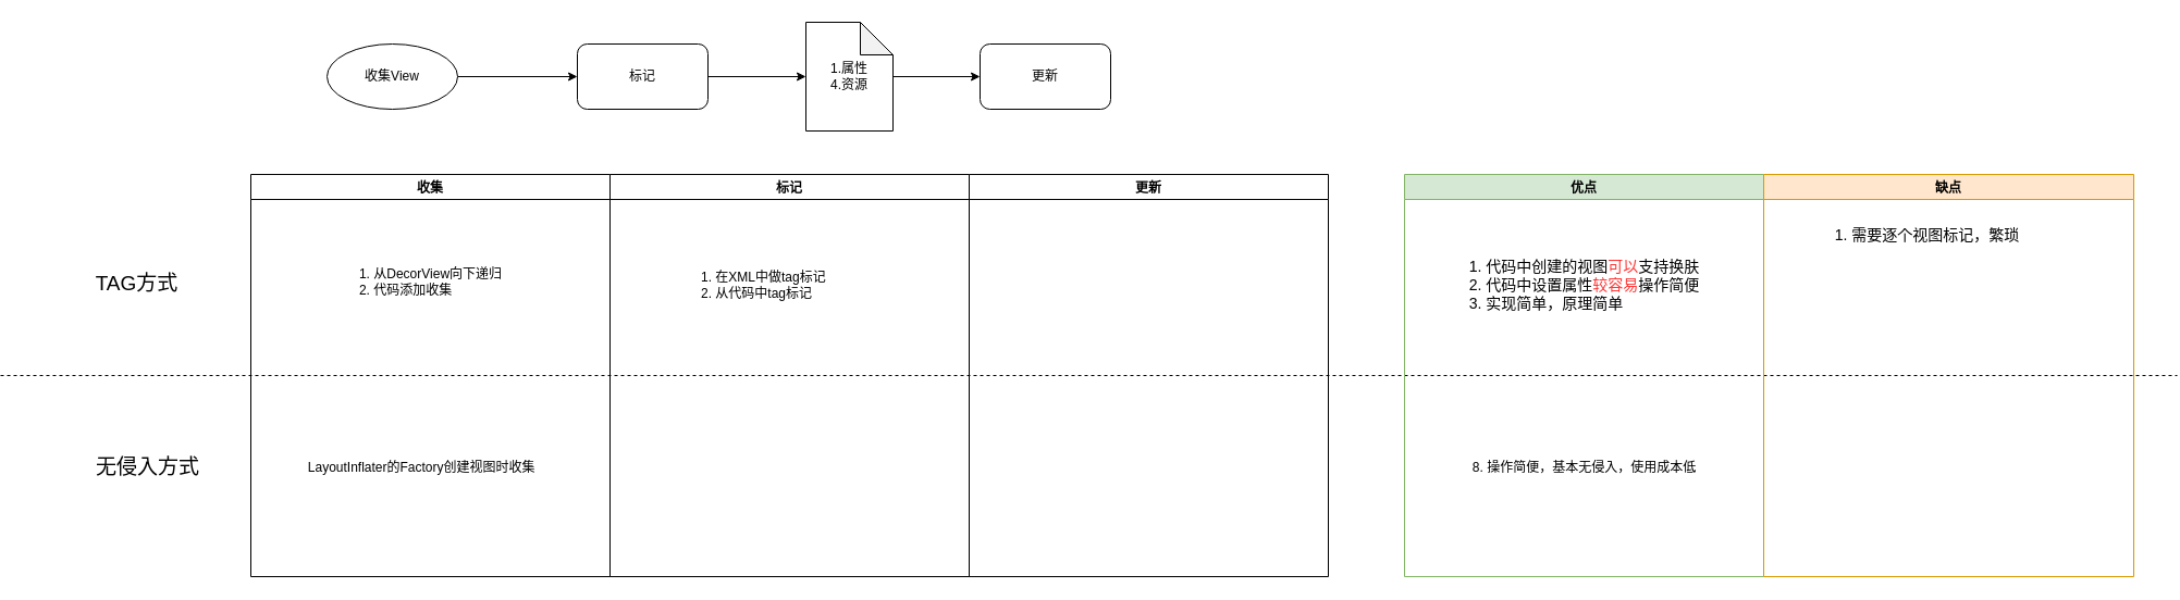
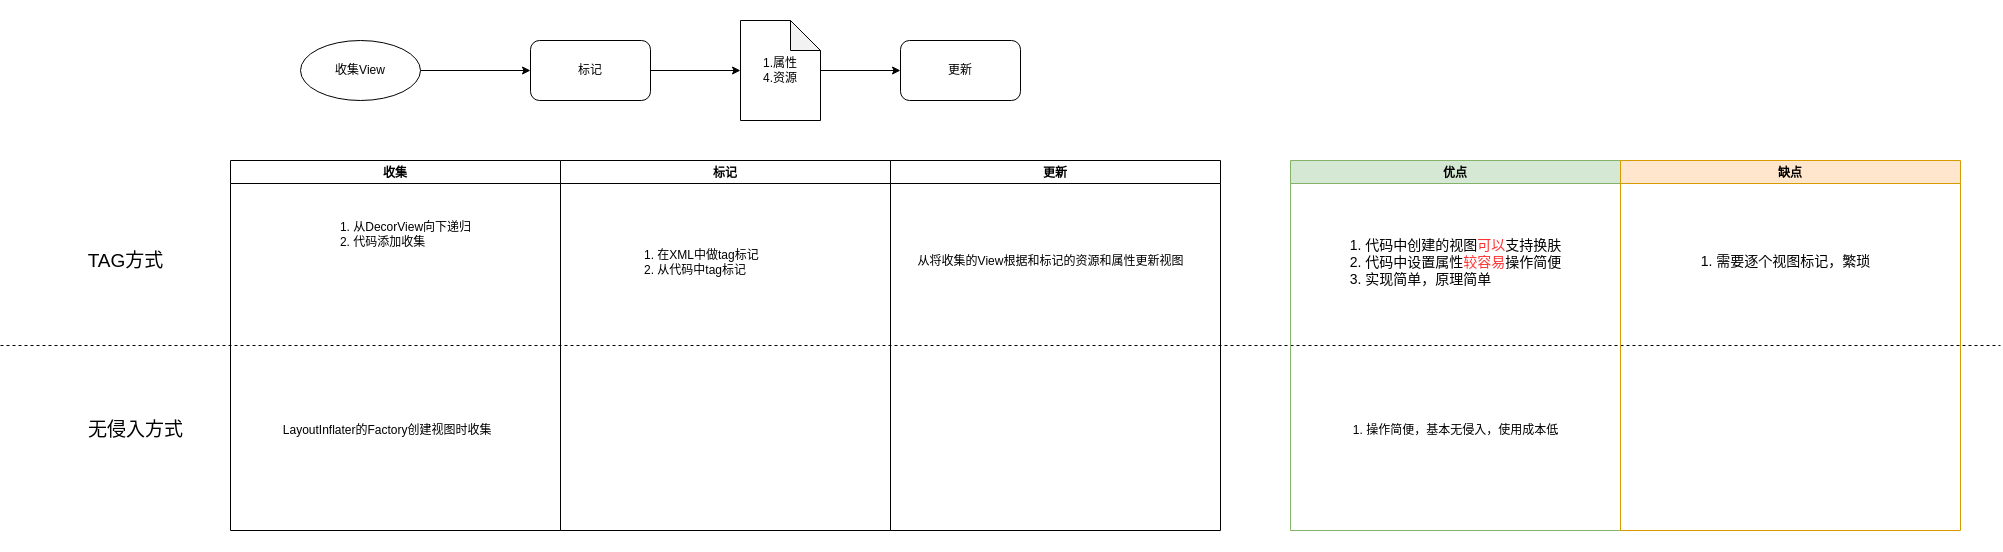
  <mxCell id="0" />
  <mxCell id="1" parent="0" />
  <mxCell id="2" style="edgeStyle=orthogonalEdgeStyle;rounded=0;orthogonalLoop=1;jettySize=auto;html=1;exitX=1;exitY=0.5;exitDx=0;exitDy=0;" edge="1" parent="1" source="3" target="5"><mxGeometry relative="1" as="geometry" /></mxCell>
  <mxCell id="3" value="收集View" style="ellipse;whiteSpace=wrap;html=1;" vertex="1" parent="1"><mxGeometry x="240" y="40" width="120" height="60" as="geometry" /></mxCell>
  <mxCell id="4" style="edgeStyle=orthogonalEdgeStyle;rounded=0;orthogonalLoop=1;jettySize=auto;html=1;exitX=1;exitY=0.5;exitDx=0;exitDy=0;entryX=0;entryY=0.5;entryDx=0;entryDy=0;" edge="1" parent="1" source="7" target="6"><mxGeometry relative="1" as="geometry"><mxPoint x="800" y="70" as="targetPoint" /></mxGeometry></mxCell>
  <mxCell id="5" value="标记" style="rounded=1;whiteSpace=wrap;html=1;" vertex="1" parent="1"><mxGeometry x="470" y="40" width="120" height="60" as="geometry" /></mxCell>
  <mxCell id="6" value="更新" style="rounded=1;whiteSpace=wrap;html=1;" vertex="1" parent="1"><mxGeometry x="840" y="40" width="120" height="60" as="geometry" /></mxCell>
  <mxCell id="7" value="1.属性&lt;br&gt;4.资源" style="shape=note;whiteSpace=wrap;html=1;backgroundOutline=1;darkOpacity=0.05;" vertex="1" parent="1"><mxGeometry x="680" y="20" width="80" height="100" as="geometry" /></mxCell>
  <mxCell id="8" style="edgeStyle=orthogonalEdgeStyle;rounded=0;orthogonalLoop=1;jettySize=auto;html=1;exitX=1;exitY=0.5;exitDx=0;exitDy=0;entryX=0;entryY=0.5;entryDx=0;entryDy=0;" edge="1" parent="1" source="5" target="7"><mxGeometry relative="1" as="geometry"><mxPoint x="840" y="70" as="targetPoint" /><mxPoint x="590" y="70" as="sourcePoint" /></mxGeometry></mxCell>
  <mxCell id="9" value="收集" style="swimlane;" vertex="1" parent="1"><mxGeometry x="170" y="160" width="330" height="370" as="geometry" /></mxCell>
- <mxCell id="10" value="1. 从DecorView向下递归&lt;br&gt;&lt;div style=&quot;text-align: left&quot;&gt;&lt;span&gt;2. 代码添加收集&lt;/span&gt;&lt;/div&gt;" style="text;html=1;align=center;verticalAlign=middle;resizable=0;points=[];autosize=1;" vertex="1" parent="9"><mxGeometry x="90" y="84" width="150" height="30" as="geometry" /></mxCell>
+ <mxCell id="10" value="1. 从DecorView向下递归&lt;br&gt;&lt;div style=&quot;text-align: left&quot;&gt;&lt;span&gt;2. 代码添加收集&lt;/span&gt;&lt;/div&gt;" style="text;html=1;align=center;verticalAlign=middle;resizable=0;points=[];autosize=1;" vertex="1" parent="9"><mxGeometry x="100" y="59" width="150" height="30" as="geometry" /></mxCell>
  <mxCell id="11" value="&amp;nbsp;LayoutInflater的Factory创建视图时收集" style="text;html=1;align=center;verticalAlign=middle;resizable=0;points=[];autosize=1;" vertex="1" parent="9"><mxGeometry x="40" y="260" width="230" height="20" as="geometry" /></mxCell>
  <mxCell id="12" value="" style="endArrow=none;dashed=1;html=1;" edge="1" parent="9"><mxGeometry width="50" height="50" relative="1" as="geometry"><mxPoint x="-230" y="185" as="sourcePoint" /><mxPoint x="1770" y="185" as="targetPoint" /></mxGeometry></mxCell>
  <mxCell id="13" value="标记" style="swimlane;" vertex="1" parent="1"><mxGeometry x="500" y="160" width="330" height="370" as="geometry" /></mxCell>
  <mxCell id="14" value="更新" style="swimlane;" vertex="1" parent="1"><mxGeometry x="830" y="160" width="330" height="370" as="geometry" /></mxCell>
  <mxCell id="15" value="&lt;font style=&quot;font-size: 19px&quot;&gt;TAG方式&lt;/font&gt;" style="text;html=1;align=center;verticalAlign=middle;resizable=0;points=[];autosize=1;" vertex="1" parent="1"><mxGeometry x="20" y="251" width="90" height="20" as="geometry" /></mxCell>
  <mxCell id="16" value="&lt;font style=&quot;font-size: 19px&quot;&gt;无侵入方式&lt;/font&gt;" style="text;html=1;align=center;verticalAlign=middle;resizable=0;points=[];autosize=1;" vertex="1" parent="1"><mxGeometry x="20" y="420" width="110" height="20" as="geometry" /></mxCell>
  <mxCell id="17" value="1. 在XML中做tag标记&lt;br&gt;2. 从代码中tag标记" style="text;html=1;align=left;verticalAlign=middle;resizable=0;points=[];autosize=1;" vertex="1" parent="1"><mxGeometry x="582" y="247" width="130" height="30" as="geometry" /></mxCell>
+ <mxCell id="18" value="从将收集的View根据和标记的资源和属性更新视图" style="text;html=1;align=center;verticalAlign=middle;resizable=0;points=[];autosize=1;" vertex="1" parent="1"><mxGeometry x="850" y="251" width="280" height="20" as="geometry" /></mxCell>
  <mxCell id="19" value="优点" style="swimlane;fillColor=#d5e8d4;strokeColor=#82b366;" vertex="1" parent="1"><mxGeometry x="1230" y="160" width="330" height="370" as="geometry" /></mxCell>
  <mxCell id="20" value="&lt;font style=&quot;font-size: 14px&quot;&gt;1. 代码中创建的视图&lt;font color=&quot;#ff3333&quot;&gt;可以&lt;/font&gt;支持换肤&lt;br&gt;&lt;/font&gt;&lt;div style=&quot;text-align: left ; font-size: 14px&quot;&gt;&lt;font style=&quot;font-size: 14px&quot;&gt;2. 代码中设置属性&lt;font color=&quot;#ff3333&quot;&gt;较容易&lt;/font&gt;操作简便&lt;/font&gt;&lt;/div&gt;&lt;div style=&quot;text-align: left ; font-size: 14px&quot;&gt;&lt;font style=&quot;font-size: 14px&quot;&gt;3. 实现简单，原理简单&lt;/font&gt;&lt;/div&gt;" style="text;html=1;align=center;verticalAlign=middle;resizable=0;points=[];autosize=1;" vertex="1" parent="19"><mxGeometry x="50" y="77" width="230" height="50" as="geometry" /></mxCell>
- <mxCell id="21" value="8. 操作简便，基本无侵入，使用成本低" style="text;html=1;align=center;verticalAlign=middle;resizable=0;points=[];autosize=1;" vertex="1" parent="19"><mxGeometry x="55" y="260" width="220" height="20" as="geometry" /></mxCell>
+ <mxCell id="21" value="1. 操作简便，基本无侵入，使用成本低" style="text;html=1;align=center;verticalAlign=middle;resizable=0;points=[];autosize=1;" vertex="1" parent="19"><mxGeometry x="55" y="260" width="220" height="20" as="geometry" /></mxCell>
  <mxCell id="22" value="缺点" style="swimlane;fillColor=#ffe6cc;strokeColor=#d79b00;" vertex="1" parent="1"><mxGeometry x="1560" y="160" width="340" height="370" as="geometry" /></mxCell>
- <mxCell id="23" value="&lt;font style=&quot;font-size: 14px&quot;&gt;1. 需要逐个视图标记，繁琐&lt;/font&gt;" style="text;html=1;align=center;verticalAlign=middle;resizable=0;points=[];autosize=1;" vertex="1" parent="22"><mxGeometry x="55" y="46" width="190" height="20" as="geometry" /></mxCell>
+ <mxCell id="23" value="&lt;font style=&quot;font-size: 14px&quot;&gt;1. 需要逐个视图标记，繁琐&lt;/font&gt;" style="text;html=1;align=center;verticalAlign=middle;resizable=0;points=[];autosize=1;" vertex="1" parent="22"><mxGeometry x="70" y="91" width="190" height="20" as="geometry" /></mxCell>
